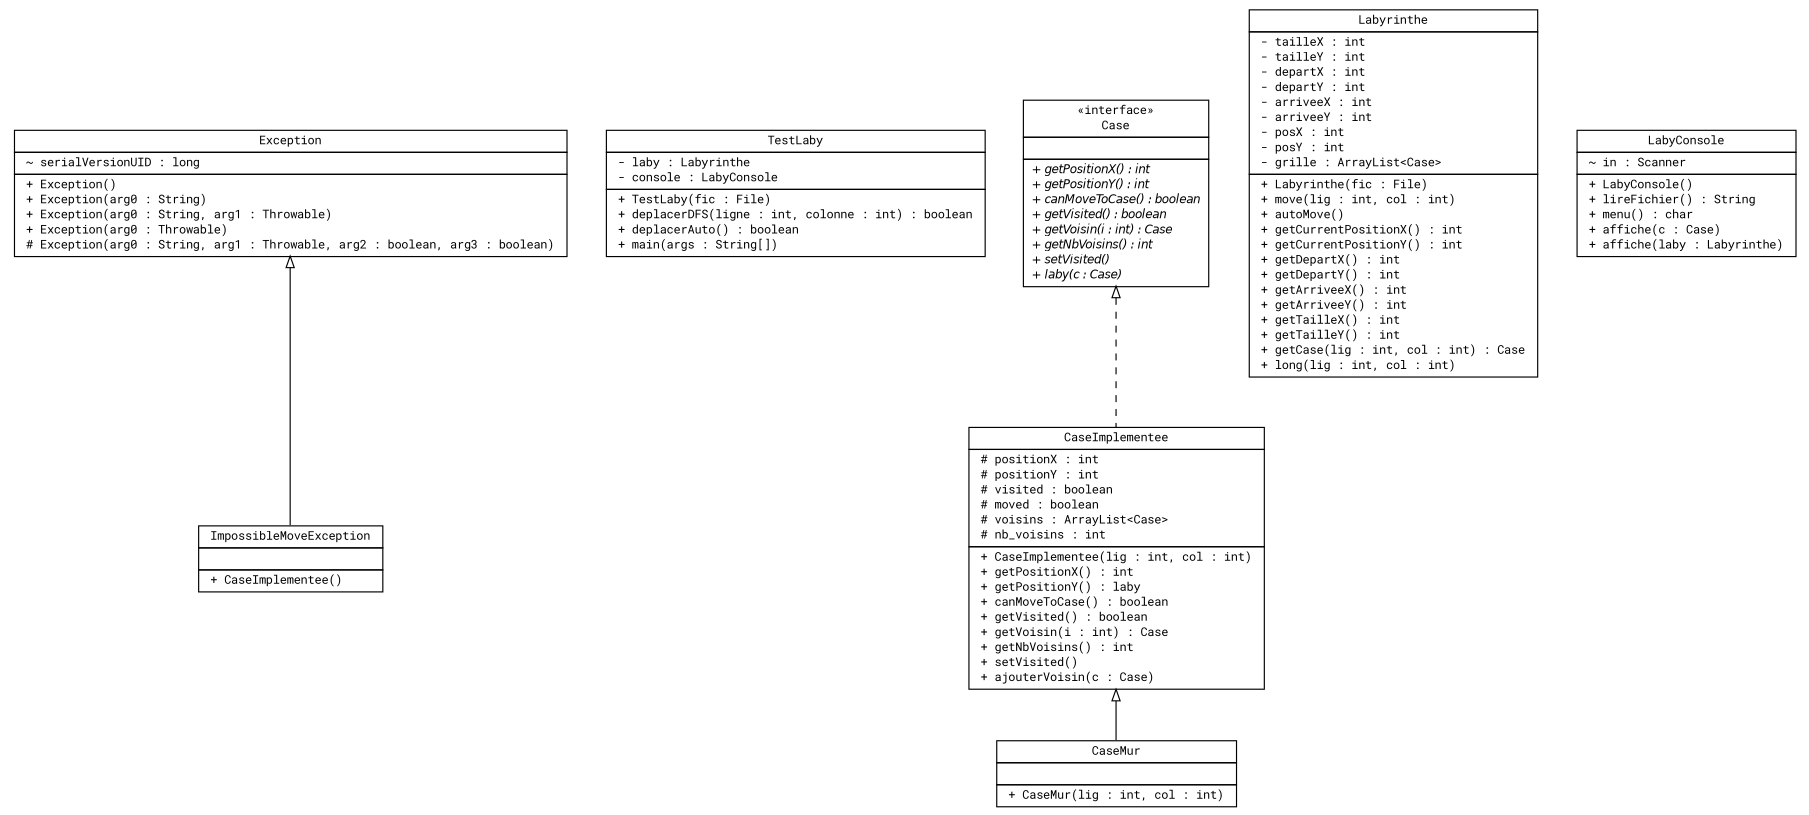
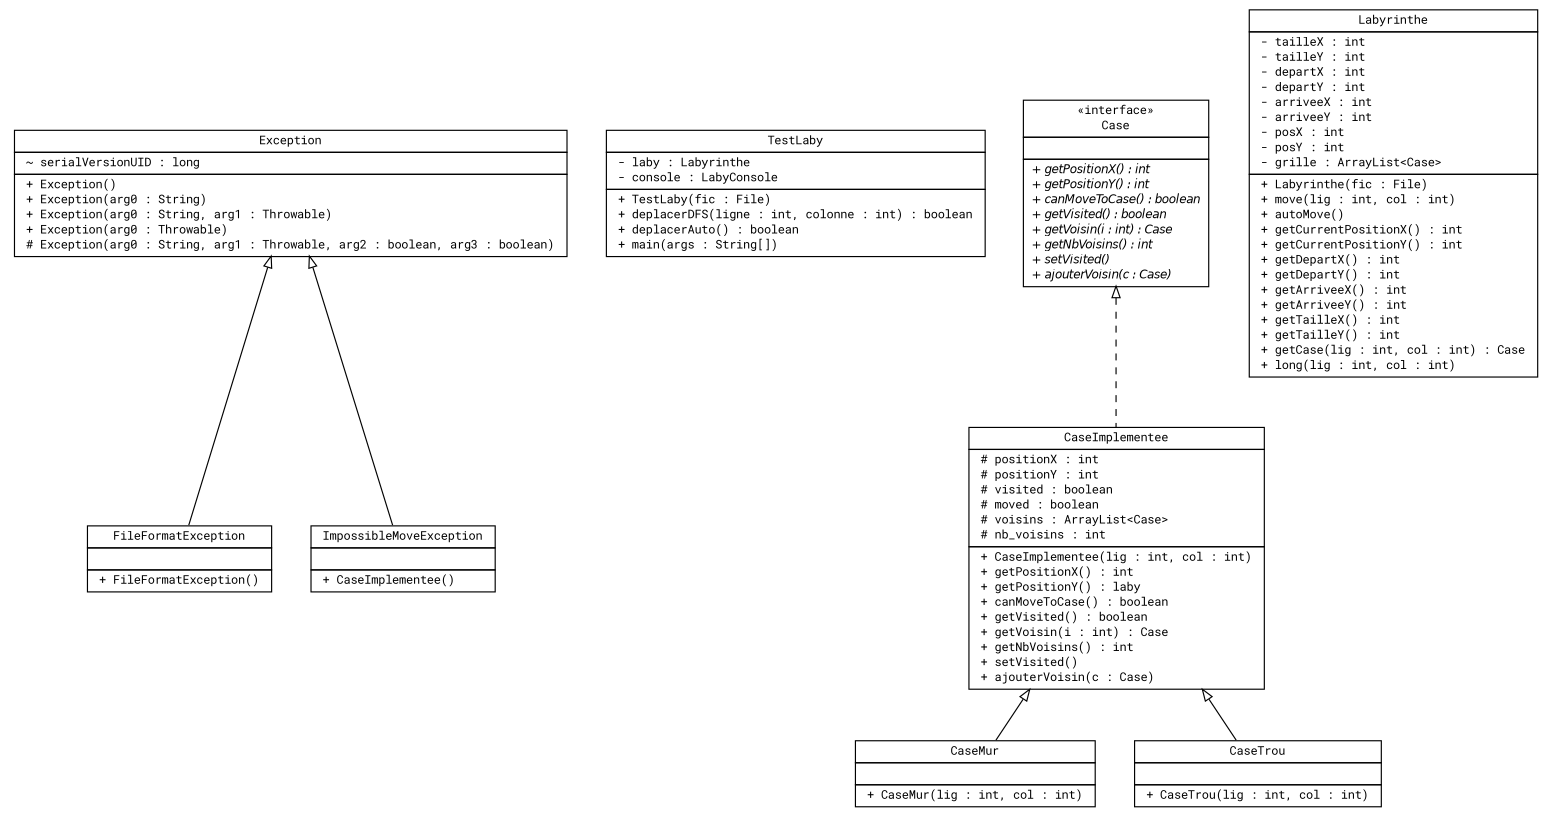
  digraph {
    fontname="Roboto Mono"
    nodesep=0.25
    ranksep=0.5
    node [fontcolor=black fontname="Roboto Mono" fontsize=10.0 shape=plaintext]
    edge [arrowtail=empty dir=back fontname="Roboto Mono" fontsize=10 headport=p labelfontname=Helvetica labelfontsize=10 tailport=p]
+   n1 [label=<<table title="controleur.FileFormatException" border="0" cellborder="1" cellspacing="0" cellpadding="2" port="p"> 		<tr><td><table border="0" cellspacing="0" cellpadding="1"> <tr><td align="center" balign="center"> FileFormatException </td></tr> 		</table></td></tr> 		<tr><td><table border="0" cellspacing="0" cellpadding="1"> <tr><td align="left" balign="left">  </td></tr> 		</table></td></tr> 		<tr><td><table border="0" cellspacing="0" cellpadding="1"> <tr><td align="left" balign="left"> + FileFormatException() </td></tr> 		</table></td></tr> 		</table>>]
    n2 [label=<<table title="controleur.ImpossibleMoveException" border="0" cellborder="1" cellspacing="0" cellpadding="2" port="p"> 		<tr><td><table border="0" cellspacing="0" cellpadding="1"> <tr><td align="center" balign="center"> ImpossibleMoveException </td></tr> 		</table></td></tr> 		<tr><td><table border="0" cellspacing="0" cellpadding="1"> <tr><td align="left" balign="left">  </td></tr> 		</table></td></tr> 		<tr><td><table border="0" cellspacing="0" cellpadding="1"> <tr><td align="left" balign="left"> + CaseImplementee() </td></tr> 		</table></td></tr> 		</table>>]
    n3 [label=<<table title="controleur.TestLaby" border="0" cellborder="1" cellspacing="0" cellpadding="2" port="p"> 		<tr><td><table border="0" cellspacing="0" cellpadding="1"> <tr><td align="center" balign="center"> TestLaby </td></tr> 		</table></td></tr> 		<tr><td><table border="0" cellspacing="0" cellpadding="1"> <tr><td align="left" balign="left"> - laby : Labyrinthe </td></tr> <tr><td align="left" balign="left"> - console : LabyConsole </td></tr> 		</table></td></tr> 		<tr><td><table border="0" cellspacing="0" cellpadding="1"> <tr><td align="left" balign="left"> + TestLaby(fic : File) </td></tr> <tr><td align="left" balign="left"> + deplacerDFS(ligne : int, colonne : int) : boolean </td></tr> <tr><td align="left" balign="left"> + deplacerAuto() : boolean </td></tr> <tr><td align="left" balign="left"> + main(args : String[]) </td></tr> 		</table></td></tr> 		</table>>]
-   n4 [label=<<table title="modele.Case" border="0" cellborder="1" cellspacing="0" cellpadding="2" port="p"> 		<tr><td><table border="0" cellspacing="0" cellpadding="1"> <tr><td align="center" balign="center"> &#171;interface&#187; </td></tr> <tr><td align="center" balign="center"> Case </td></tr> 		</table></td></tr> 		<tr><td><table border="0" cellspacing="0" cellpadding="1"> <tr><td align="left" balign="left">  </td></tr> 		</table></td></tr> 		<tr><td><table border="0" cellspacing="0" cellpadding="1"> <tr><td align="left" balign="left"><font face="Helvetica-Oblique" point-size="10.0"> + getPositionX() : int </font></td></tr> <tr><td align="left" balign="left"><font face="Helvetica-Oblique" point-size="10.0"> + getPositionY() : int </font></td></tr> <tr><td align="left" balign="left"><font face="Helvetica-Oblique" point-size="10.0"> + canMoveToCase() : boolean </font></td></tr> <tr><td align="left" balign="left"><font face="Helvetica-Oblique" point-size="10.0"> + getVisited() : boolean </font></td></tr> <tr><td align="left" balign="left"><font face="Helvetica-Oblique" point-size="10.0"> + getVoisin(i : int) : Case </font></td></tr> <tr><td align="left" balign="left"><font face="Helvetica-Oblique" point-size="10.0"> + getNbVoisins() : int </font></td></tr> <tr><td align="left" balign="left"><font face="Helvetica-Oblique" point-size="10.0"> + setVisited() </font></td></tr> <tr><td align="left" balign="left"><font face="Helvetica-Oblique" point-size="10.0"> + laby(c : Case) </font></td></tr> 		</table></td></tr> 		</table>>]
+   n4 [label=<<table title="modele.Case" border="0" cellborder="1" cellspacing="0" cellpadding="2" port="p"> 		<tr><td><table border="0" cellspacing="0" cellpadding="1"> <tr><td align="center" balign="center"> &#171;interface&#187; </td></tr> <tr><td align="center" balign="center"> Case </td></tr> 		</table></td></tr> 		<tr><td><table border="0" cellspacing="0" cellpadding="1"> <tr><td align="left" balign="left">  </td></tr> 		</table></td></tr> 		<tr><td><table border="0" cellspacing="0" cellpadding="1"> <tr><td align="left" balign="left"><font face="Helvetica-Oblique" point-size="10.0"> + getPositionX() : int </font></td></tr> <tr><td align="left" balign="left"><font face="Helvetica-Oblique" point-size="10.0"> + getPositionY() : int </font></td></tr> <tr><td align="left" balign="left"><font face="Helvetica-Oblique" point-size="10.0"> + canMoveToCase() : boolean </font></td></tr> <tr><td align="left" balign="left"><font face="Helvetica-Oblique" point-size="10.0"> + getVisited() : boolean </font></td></tr> <tr><td align="left" balign="left"><font face="Helvetica-Oblique" point-size="10.0"> + getVoisin(i : int) : Case </font></td></tr> <tr><td align="left" balign="left"><font face="Helvetica-Oblique" point-size="10.0"> + getNbVoisins() : int </font></td></tr> <tr><td align="left" balign="left"><font face="Helvetica-Oblique" point-size="10.0"> + setVisited() </font></td></tr> <tr><td align="left" balign="left"><font face="Helvetica-Oblique" point-size="10.0"> + ajouterVoisin(c : Case) </font></td></tr> 		</table></td></tr> 		</table>>]
    n5 [label=<<table title="modele.CaseImplementee" border="0" cellborder="1" cellspacing="0" cellpadding="2" port="p"> 		<tr><td><table border="0" cellspacing="0" cellpadding="1"> <tr><td align="center" balign="center"> CaseImplementee </td></tr> 		</table></td></tr> 		<tr><td><table border="0" cellspacing="0" cellpadding="1"> <tr><td align="left" balign="left"> # positionX : int </td></tr> <tr><td align="left" balign="left"> # positionY : int </td></tr> <tr><td align="left" balign="left"> # visited : boolean </td></tr> <tr><td align="left" balign="left"> # moved : boolean </td></tr> <tr><td align="left" balign="left"> # voisins : ArrayList&lt;Case&gt; </td></tr> <tr><td align="left" balign="left"> # nb_voisins : int </td></tr> 		</table></td></tr> 		<tr><td><table border="0" cellspacing="0" cellpadding="1"> <tr><td align="left" balign="left"> + CaseImplementee(lig : int, col : int) </td></tr> <tr><td align="left" balign="left"> + getPositionX() : int </td></tr> <tr><td align="left" balign="left"> + getPositionY() : laby </td></tr> <tr><td align="left" balign="left"> + canMoveToCase() : boolean </td></tr> <tr><td align="left" balign="left"> + getVisited() : boolean </td></tr> <tr><td align="left" balign="left"> + getVoisin(i : int) : Case </td></tr> <tr><td align="left" balign="left"> + getNbVoisins() : int </td></tr> <tr><td align="left" balign="left"> + setVisited() </td></tr> <tr><td align="left" balign="left"> + ajouterVoisin(c : Case) </td></tr> 		</table></td></tr> 		</table>>]
    n6 [label=<<table title="modele.CaseMur" border="0" cellborder="1" cellspacing="0" cellpadding="2" port="p"> 		<tr><td><table border="0" cellspacing="0" cellpadding="1"> <tr><td align="center" balign="center"> CaseMur </td></tr> 		</table></td></tr> 		<tr><td><table border="0" cellspacing="0" cellpadding="1"> <tr><td align="left" balign="left">  </td></tr> 		</table></td></tr> 		<tr><td><table border="0" cellspacing="0" cellpadding="1"> <tr><td align="left" balign="left"> + CaseMur(lig : int, col : int) </td></tr> 		</table></td></tr> 		</table>>]
+   n7 [label=<<table title="modele.CaseTrou" border="0" cellborder="1" cellspacing="0" cellpadding="2" port="p"> 		<tr><td><table border="0" cellspacing="0" cellpadding="1"> <tr><td align="center" balign="center"> CaseTrou </td></tr> 		</table></td></tr> 		<tr><td><table border="0" cellspacing="0" cellpadding="1"> <tr><td align="left" balign="left">  </td></tr> 		</table></td></tr> 		<tr><td><table border="0" cellspacing="0" cellpadding="1"> <tr><td align="left" balign="left"> + CaseTrou(lig : int, col : int) </td></tr> 		</table></td></tr> 		</table>>]
    n8 [label=<<table title="modele.Labyrinthe" border="0" cellborder="1" cellspacing="0" cellpadding="2" port="p"> 		<tr><td><table border="0" cellspacing="0" cellpadding="1"> <tr><td align="center" balign="center"> Labyrinthe </td></tr> 		</table></td></tr> 		<tr><td><table border="0" cellspacing="0" cellpadding="1"> <tr><td align="left" balign="left"> - tailleX : int </td></tr> <tr><td align="left" balign="left"> - tailleY : int </td></tr> <tr><td align="left" balign="left"> - departX : int </td></tr> <tr><td align="left" balign="left"> - departY : int </td></tr> <tr><td align="left" balign="left"> - arriveeX : int </td></tr> <tr><td align="left" balign="left"> - arriveeY : int </td></tr> <tr><td align="left" balign="left"> - posX : int </td></tr> <tr><td align="left" balign="left"> - posY : int </td></tr> <tr><td align="left" balign="left"> - grille : ArrayList&lt;Case&gt; </td></tr> 		</table></td></tr> 		<tr><td><table border="0" cellspacing="0" cellpadding="1"> <tr><td align="left" balign="left"> + Labyrinthe(fic : File) </td></tr> <tr><td align="left" balign="left"> + move(lig : int, col : int) </td></tr> <tr><td align="left" balign="left"> + autoMove() </td></tr> <tr><td align="left" balign="left"> + getCurrentPositionX() : int </td></tr> <tr><td align="left" balign="left"> + getCurrentPositionY() : int </td></tr> <tr><td align="left" balign="left"> + getDepartX() : int </td></tr> <tr><td align="left" balign="left"> + getDepartY() : int </td></tr> <tr><td align="left" balign="left"> + getArriveeX() : int </td></tr> <tr><td align="left" balign="left"> + getArriveeY() : int </td></tr> <tr><td align="left" balign="left"> + getTailleX() : int </td></tr> <tr><td align="left" balign="left"> + getTailleY() : int </td></tr> <tr><td align="left" balign="left"> + getCase(lig : int, col : int) : Case </td></tr> <tr><td align="left" balign="left"> + long(lig : int, col : int) </td></tr> 		</table></td></tr> 		</table>>]
-   n9 [label=<<table title="vue.LabyConsole" border="0" cellborder="1" cellspacing="0" cellpadding="2" port="p"> 		<tr><td><table border="0" cellspacing="0" cellpadding="1"> <tr><td align="center" balign="center"> LabyConsole </td></tr> 		</table></td></tr> 		<tr><td><table border="0" cellspacing="0" cellpadding="1"> <tr><td align="left" balign="left"> ~ in : Scanner </td></tr> 		</table></td></tr> 		<tr><td><table border="0" cellspacing="0" cellpadding="1"> <tr><td align="left" balign="left"> + LabyConsole() </td></tr> <tr><td align="left" balign="left"> + lireFichier() : String </td></tr> <tr><td align="left" balign="left"> + menu() : char </td></tr> <tr><td align="left" balign="left"> + affiche(c : Case) </td></tr> <tr><td align="left" balign="left"> + affiche(laby : Labyrinthe) </td></tr> 		</table></td></tr> 		</table>>]
    n10 [label=<<table title="java.lang.Exception" border="0" cellborder="1" cellspacing="0" cellpadding="2" port="p" href="http://java.sun.com/j2se/1.4.2/docs/api/java/lang/Exception.html"> 		<tr><td><table border="0" cellspacing="0" cellpadding="1"> <tr><td align="center" balign="center"> Exception </td></tr> 		</table></td></tr> 		<tr><td><table border="0" cellspacing="0" cellpadding="1"> <tr><td align="left" balign="left"> ~ serialVersionUID : long </td></tr> 		</table></td></tr> 		<tr><td><table border="0" cellspacing="0" cellpadding="1"> <tr><td align="left" balign="left"> + Exception() </td></tr> <tr><td align="left" balign="left"> + Exception(arg0 : String) </td></tr> <tr><td align="left" balign="left"> + Exception(arg0 : String, arg1 : Throwable) </td></tr> <tr><td align="left" balign="left"> + Exception(arg0 : Throwable) </td></tr> <tr><td align="left" balign="left"> # Exception(arg0 : String, arg1 : Throwable, arg2 : boolean, arg3 : boolean) </td></tr> 		</table></td></tr> 		</table>>]
    n4 -> n5 [style=dashed]
    n5 -> n6
+   n5 -> n7
+   n10 -> n1
    n10 -> n2
  }
